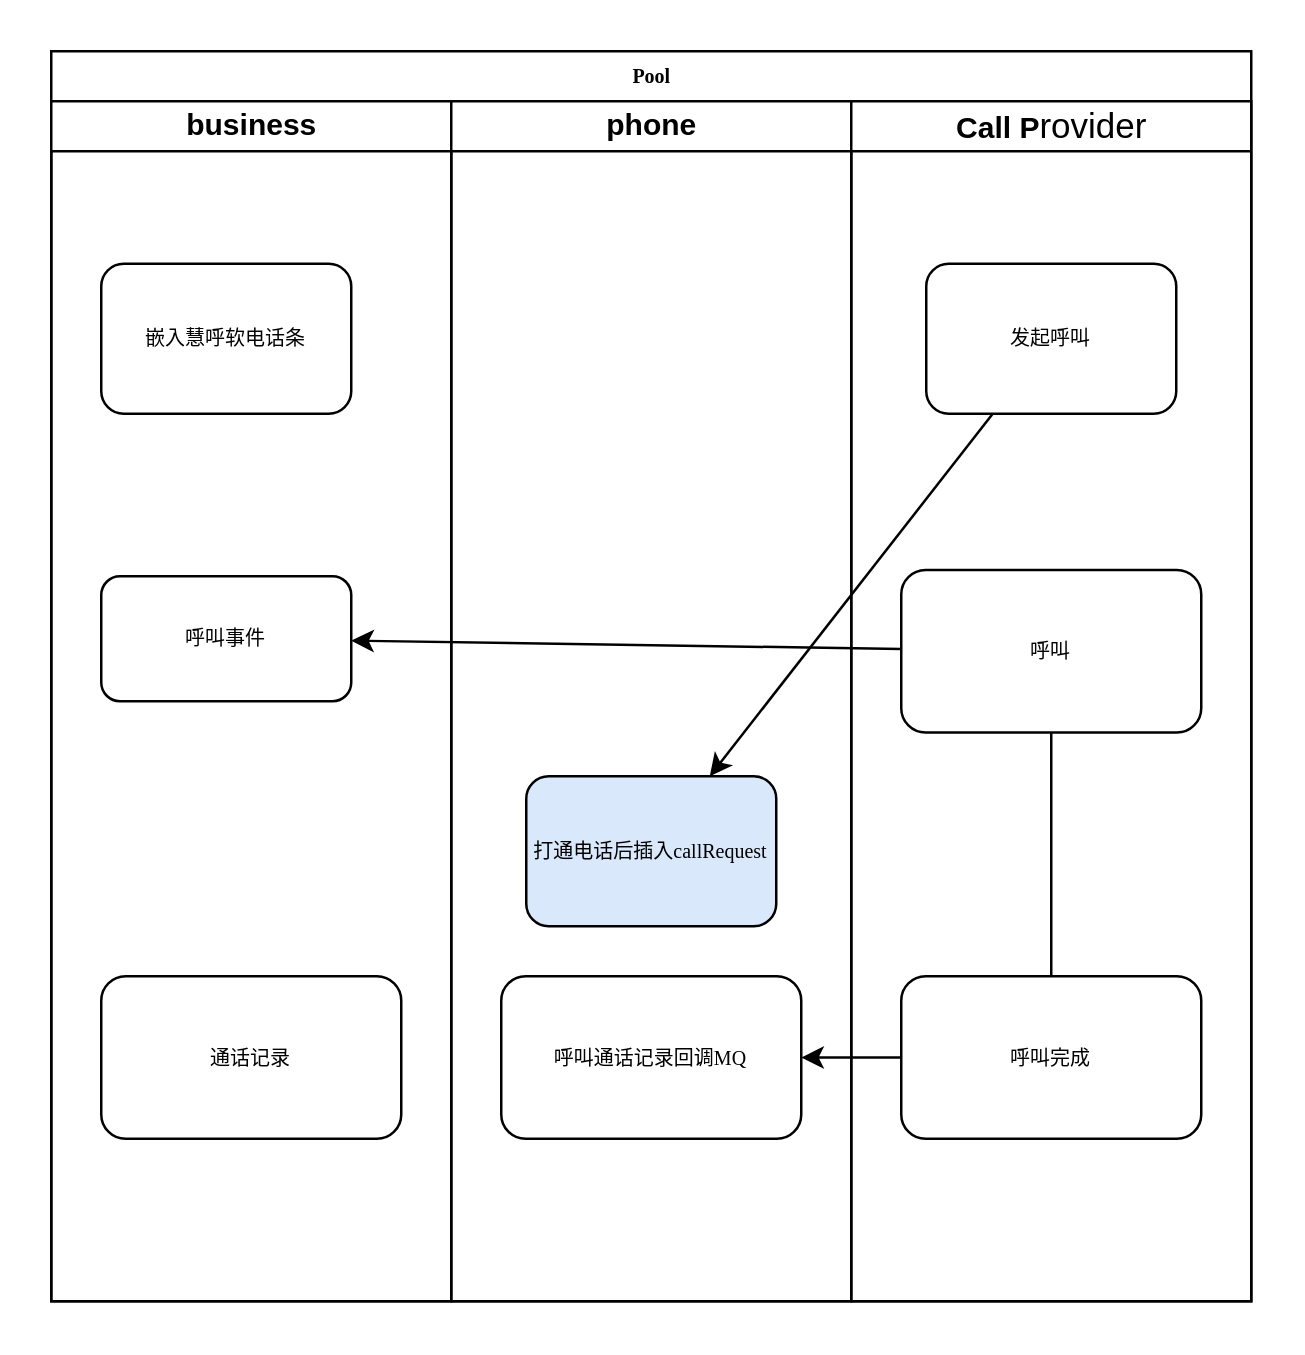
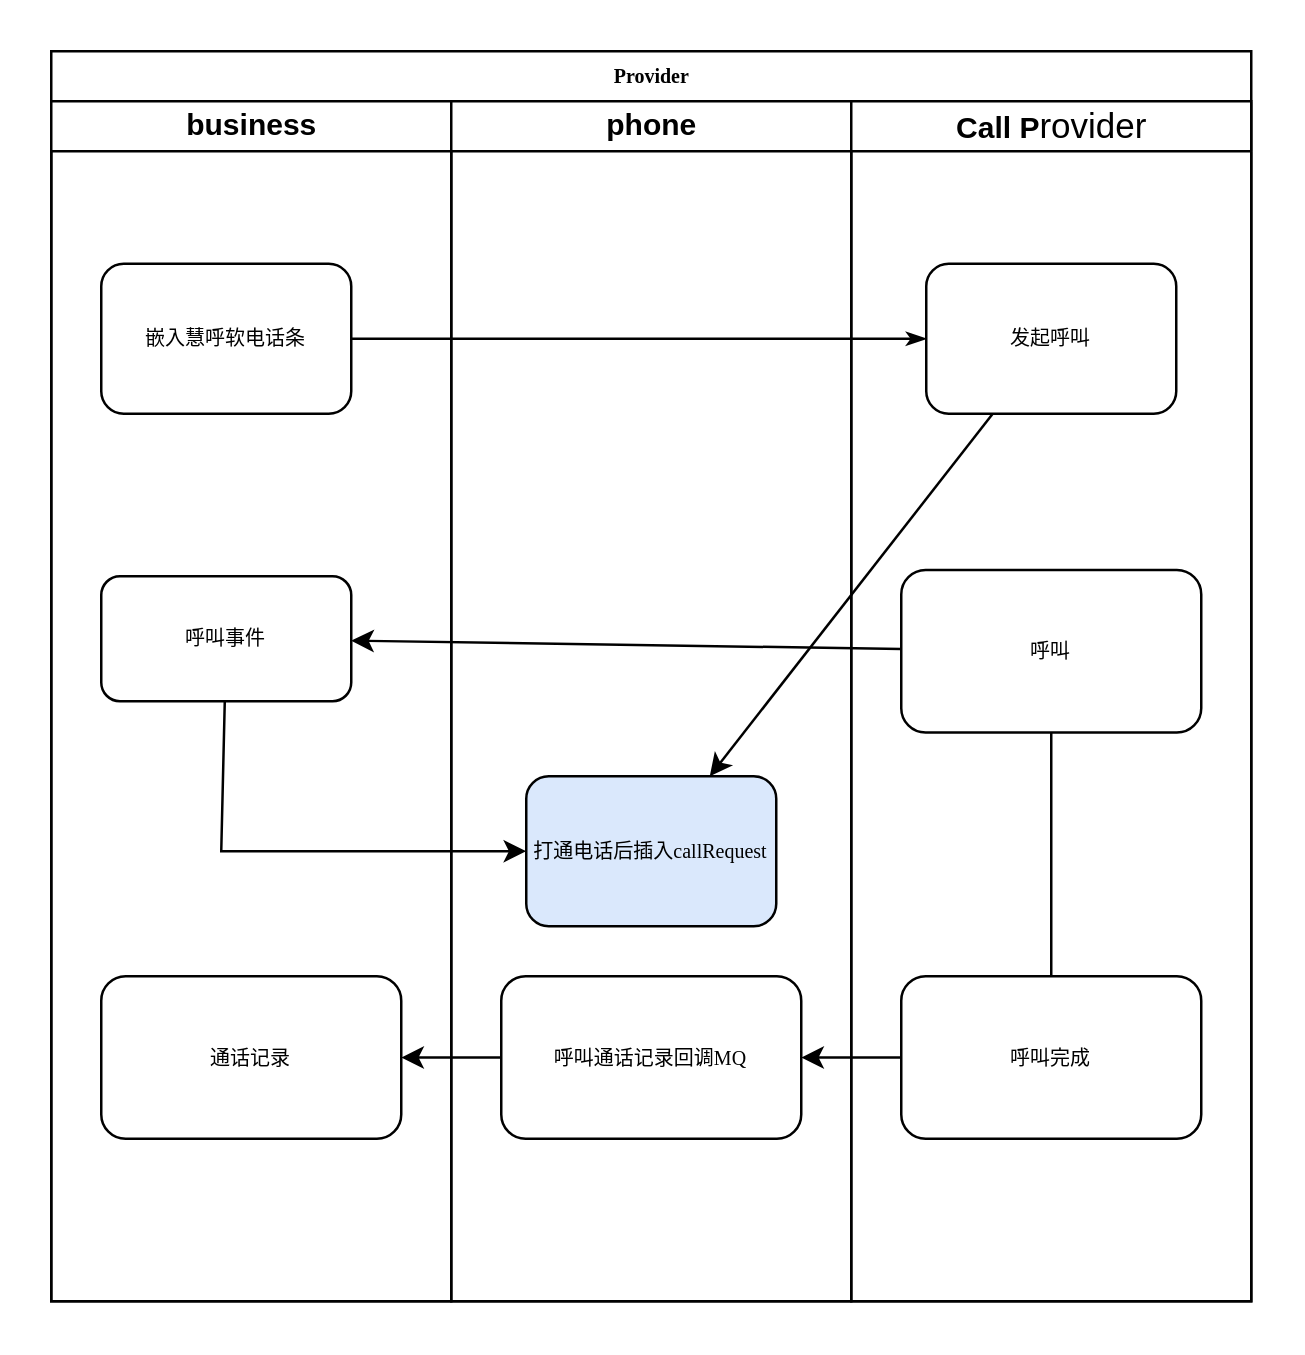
  <mxCell id="0" />
  <mxCell id="1" parent="0" />
- <mxCell id="2" value="Pool" style="swimlane;html=1;childLayout=stackLayout;startSize=20;rounded=0;shadow=0;labelBackgroundColor=none;strokeWidth=1;fontFamily=Verdana;fontSize=8;align=center;" parent="1" vertex="1"><mxGeometry x="20" y="20" width="480" height="500" as="geometry" /></mxCell>
+ <mxCell id="2" value="Provider" style="swimlane;html=1;childLayout=stackLayout;startSize=20;rounded=0;shadow=0;labelBackgroundColor=none;strokeWidth=1;fontFamily=Verdana;fontSize=8;align=center;" parent="1" vertex="1"><mxGeometry x="20" y="20" width="480" height="500" as="geometry" /></mxCell>
  <mxCell id="3" value="business" style="swimlane;html=1;startSize=20;" parent="2" vertex="1"><mxGeometry y="20" width="160" height="480" as="geometry" /></mxCell>
  <mxCell id="4" value="嵌入慧呼软电话条" style="rounded=1;whiteSpace=wrap;html=1;shadow=0;labelBackgroundColor=none;strokeWidth=1;fontFamily=Verdana;fontSize=8;align=center;" parent="3" vertex="1"><mxGeometry x="20" y="65" width="100" height="60" as="geometry" /></mxCell>
  <mxCell id="5" value="呼叫事件" style="rounded=1;whiteSpace=wrap;html=1;shadow=0;labelBackgroundColor=none;strokeWidth=1;fontFamily=Verdana;fontSize=8;align=center;" parent="3" vertex="1"><mxGeometry x="20" y="190" width="100" height="50" as="geometry" /></mxCell>
  <mxCell id="6" value="通话记录" style="whiteSpace=wrap;html=1;rounded=1;shadow=0;fontFamily=Verdana;fontSize=8;strokeWidth=1;" parent="3" vertex="1"><mxGeometry x="20" y="350" width="120" height="65" as="geometry" /></mxCell>
+ <mxCell id="7" style="edgeStyle=orthogonalEdgeStyle;rounded=1;html=1;labelBackgroundColor=none;startArrow=none;startFill=0;startSize=5;endArrow=classicThin;endFill=1;endSize=5;jettySize=auto;orthogonalLoop=1;strokeWidth=1;fontFamily=Verdana;fontSize=8" parent="2" source="4" target="12" edge="1"><mxGeometry relative="1" as="geometry" /></mxCell>
  <mxCell id="8" value="phone" style="swimlane;html=1;startSize=20;" parent="2" vertex="1"><mxGeometry x="160" y="20" width="160" height="480" as="geometry" /></mxCell>
  <mxCell id="9" value="呼叫通话记录回调MQ" style="whiteSpace=wrap;html=1;rounded=1;shadow=0;fontFamily=Verdana;fontSize=8;strokeWidth=1;" parent="8" vertex="1"><mxGeometry x="20" y="350" width="120" height="65" as="geometry" /></mxCell>
  <mxCell id="10" value="打通电话后插入callRequest" style="rounded=1;whiteSpace=wrap;html=1;shadow=0;labelBackgroundColor=none;strokeWidth=1;fontFamily=Verdana;fontSize=8;align=center;fillColor=#dae8fc;" parent="8" vertex="1"><mxGeometry x="30" y="270" width="100" height="60" as="geometry" /></mxCell>
  <mxCell id="11" value="Call P&lt;span style=&quot;font-family: &amp;#34;microsoft yahei&amp;#34; , &amp;#34;arial&amp;#34; , &amp;#34;helvetica&amp;#34; , sans-serif ; font-size: 14px ; font-weight: 400 ; text-align: left ; background-color: rgb(255 , 255 , 255)&quot;&gt;rovider&lt;/span&gt;" style="swimlane;html=1;startSize=20;" parent="2" vertex="1"><mxGeometry x="320" y="20" width="160" height="480" as="geometry" /></mxCell>
  <mxCell id="12" value="发起呼叫" style="rounded=1;whiteSpace=wrap;html=1;shadow=0;labelBackgroundColor=none;strokeWidth=1;fontFamily=Verdana;fontSize=8;align=center;" parent="11" vertex="1"><mxGeometry x="30" y="65" width="100" height="60" as="geometry" /></mxCell>
  <mxCell id="13" value="" style="edgeStyle=none;rounded=0;orthogonalLoop=1;jettySize=auto;html=1;" parent="11" source="12" target="10" edge="1"><mxGeometry relative="1" as="geometry" /></mxCell>
  <mxCell id="14" value="呼叫" style="whiteSpace=wrap;html=1;rounded=1;shadow=0;fontFamily=Verdana;fontSize=8;strokeWidth=1;" parent="11" vertex="1"><mxGeometry x="20" y="187.5" width="120" height="65" as="geometry" /></mxCell>
+ <mxCell id="15" value="" style="edgeStyle=none;rounded=0;orthogonalLoop=1;jettySize=auto;html=1;startSize=20;" parent="2" source="5" target="10" edge="1"><mxGeometry relative="1" as="geometry"><Array as="points"><mxPoint x="68" y="320" /></Array></mxGeometry></mxCell>
+ <mxCell id="16" value="" style="edgeStyle=none;rounded=0;orthogonalLoop=1;jettySize=auto;html=1;startSize=20;" parent="2" source="9" target="6" edge="1"><mxGeometry relative="1" as="geometry" /></mxCell>
  <mxCell id="17" style="edgeStyle=none;rounded=0;orthogonalLoop=1;jettySize=auto;html=1;" parent="2" source="14" target="5" edge="1"><mxGeometry relative="1" as="geometry" /></mxCell>
  <mxCell id="18" value="" style="edgeStyle=none;rounded=0;orthogonalLoop=1;jettySize=auto;html=1;startSize=20;endArrow=none;" parent="1" source="14" target="20" edge="1"><mxGeometry relative="1" as="geometry" /></mxCell>
  <mxCell id="19" value="" style="edgeStyle=none;rounded=0;orthogonalLoop=1;jettySize=auto;html=1;startSize=20;" parent="1" source="20" target="9" edge="1"><mxGeometry relative="1" as="geometry" /></mxCell>
  <mxCell id="20" value="呼叫完成" style="whiteSpace=wrap;html=1;rounded=1;shadow=0;fontFamily=Verdana;fontSize=8;strokeWidth=1;" parent="1" vertex="1"><mxGeometry x="360" y="390" width="120" height="65" as="geometry" /></mxCell>
